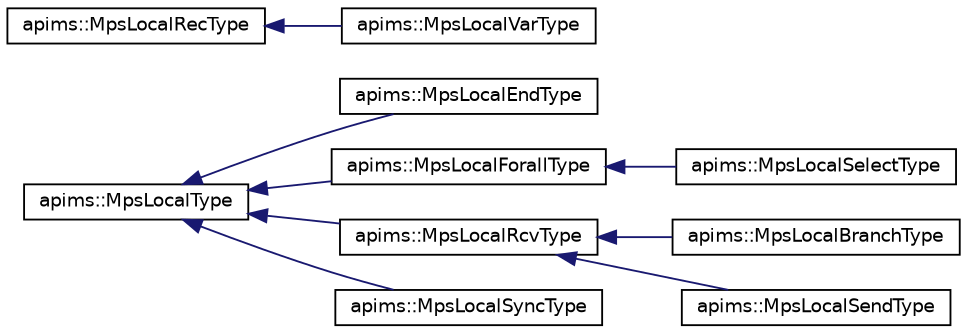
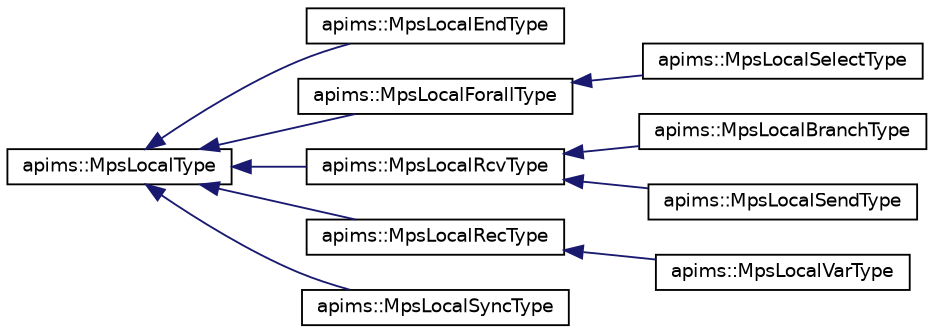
  digraph {
    rankdir=LR
    node [color=black fillcolor=white fontname=Helvetica fontsize=10 shape=record style=filled]
    edge [color=midnightblue dir=back fontname=Helvetica fontsize=10 labelfontname=Helvetica labelfontsize=10 style=solid]
    n1 [height=0.2 label="apims::MpsLocalType" width=0.4]
    n2 [height=0.2 label="apims::MpsLocalEndType" width=0.4]
    n3 [height=0.2 label="apims::MpsLocalForallType" width=0.4]
    n4 [height=0.2 label="apims::MpsLocalRcvType" width=0.4]
    n5 [height=0.2 label="apims::MpsLocalRecType" width=0.4]
    n6 [height=0.2 label="apims::MpsLocalSyncType" width=0.4]
    n7 [height=0.2 label="apims::MpsLocalBranchType" width=0.4]
    n8 [height=0.2 label="apims::MpsLocalSelectType" width=0.4]
    n9 [height=0.2 label="apims::MpsLocalSendType" width=0.4]
    n10 [height=0.2 label="apims::MpsLocalVarType" width=0.4]
    n1 -> n2
    n1 -> n3
    n1 -> n4
+   n1 -> n5
    n1 -> n6
    n3 -> n8
    n4 -> n7
    n4 -> n9
    n5 -> n10
  }
